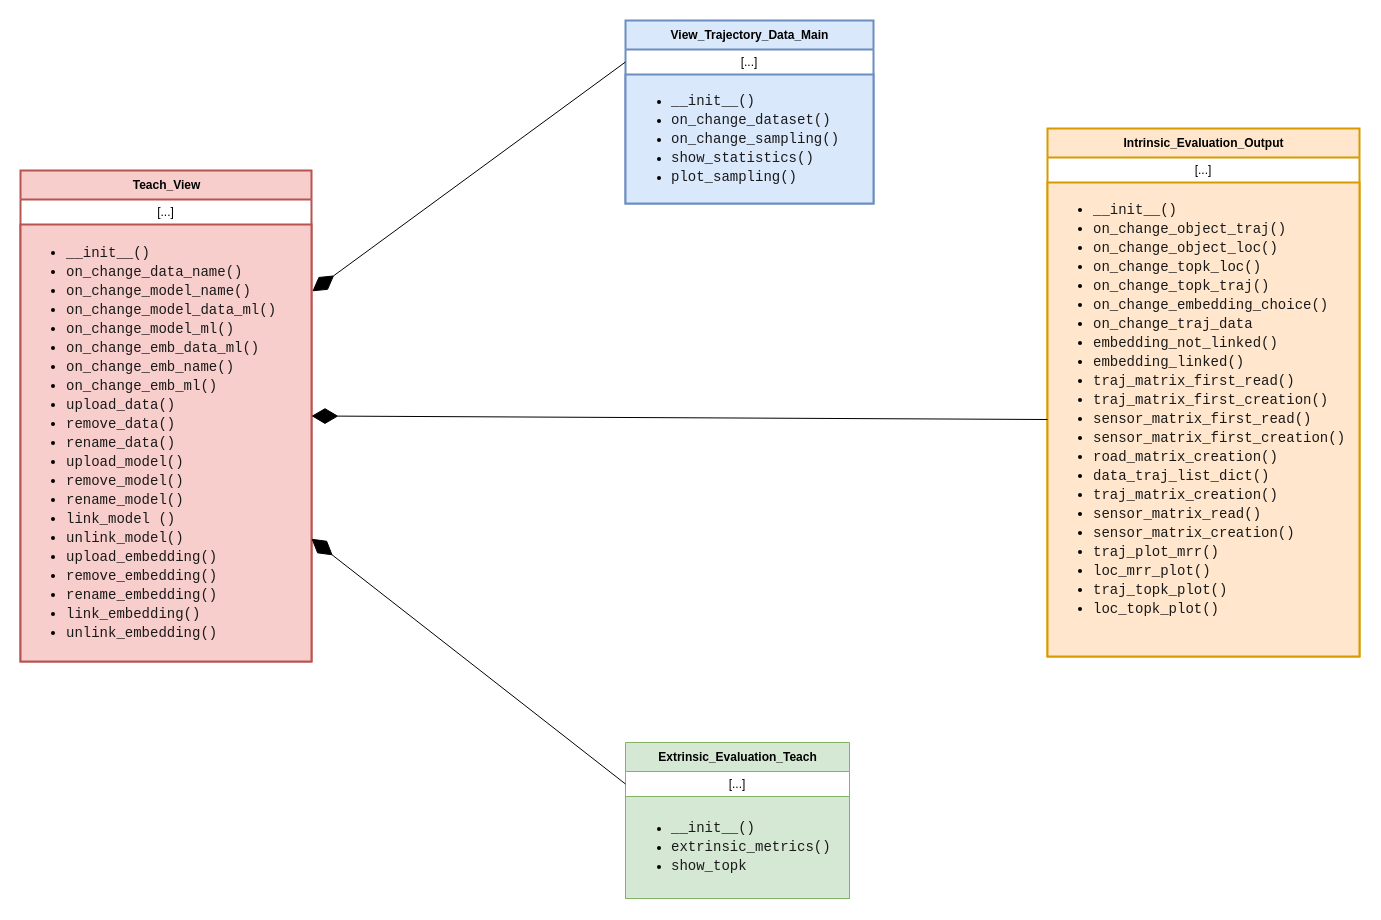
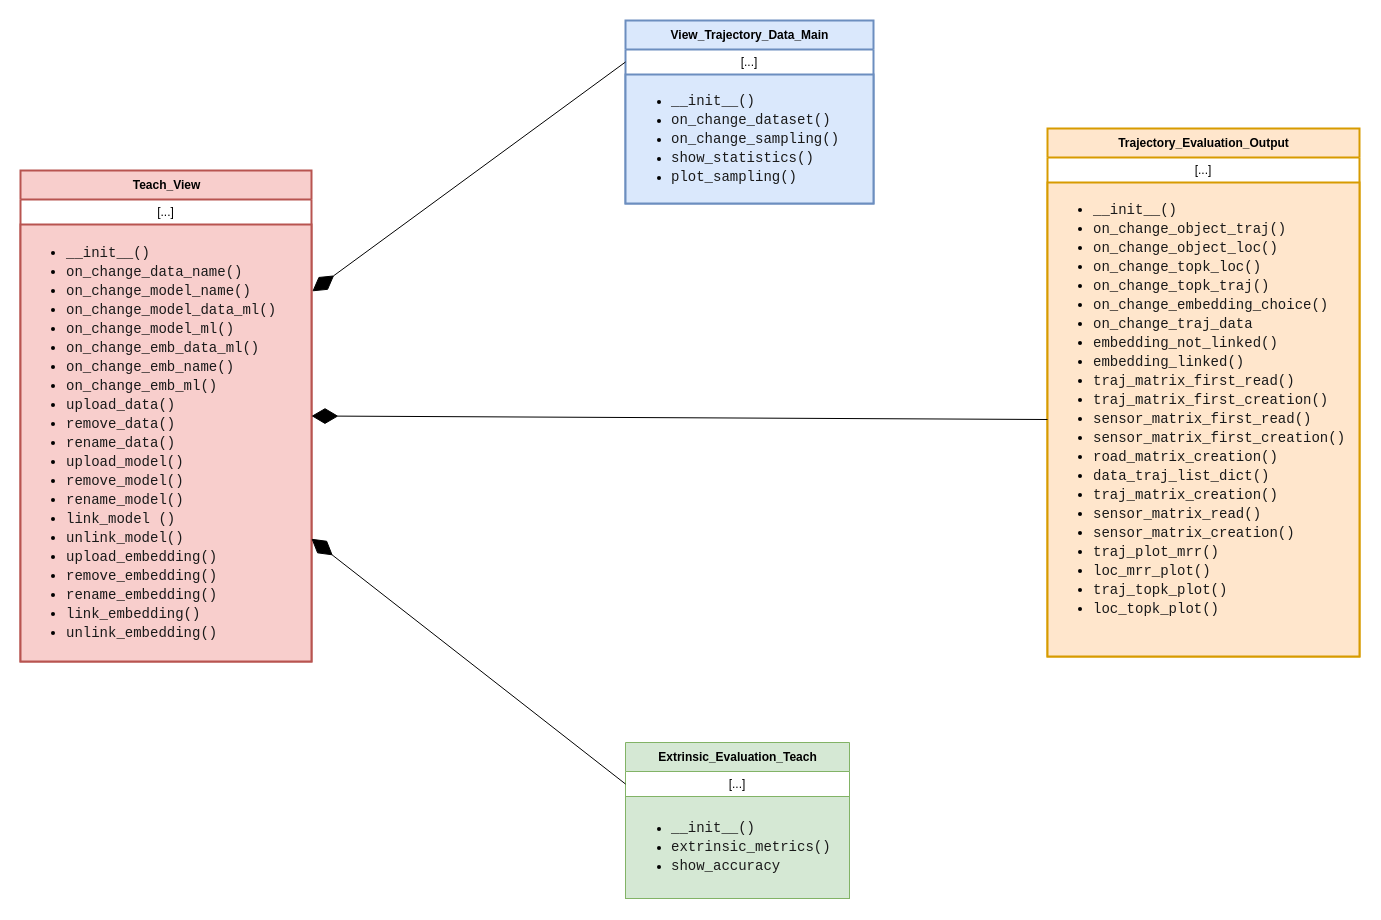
  <mxCell id="0" />
  <mxCell id="1" parent="0" />
  <mxCell id="2" value="Teach_View" style="swimlane;fontStyle=1;align=center;verticalAlign=middle;childLayout=stackLayout;horizontal=1;startSize=29;horizontalStack=0;resizeParent=1;resizeParentMax=0;resizeLast=0;collapsible=0;marginBottom=0;html=1;fillColor=#f8cecc;strokeColor=#b85450;strokeWidth=2;" vertex="1" parent="1"><mxGeometry x="20" y="170" width="291" height="491" as="geometry" /></mxCell>
  <mxCell id="3" value="[...]" style="text;html=1;strokeColor=none;fillColor=none;align=center;verticalAlign=middle;spacingLeft=4;spacingRight=4;overflow=hidden;rotatable=0;points=[[0,0.5],[1,0.5]];portConstraint=eastwest;" vertex="1" parent="2"><mxGeometry y="29" width="291" height="25" as="geometry" /></mxCell>
  <mxCell id="4" value="&lt;div style=&quot;font-family: Consolas, &amp;quot;Courier New&amp;quot;, monospace; font-size: 14px; line-height: 19px;&quot;&gt;&lt;div style=&quot;line-height: 19px;&quot;&gt;&lt;ul style=&quot;&quot;&gt;&lt;li style=&quot;&quot;&gt;&lt;font style=&quot;&quot; color=&quot;#1a1a1a&quot;&gt;__init__()&lt;/font&gt;&lt;/li&gt;&lt;li style=&quot;&quot;&gt;&lt;font style=&quot;&quot; color=&quot;#1a1a1a&quot;&gt;on_change_data_name()&lt;/font&gt;&lt;/li&gt;&lt;li style=&quot;&quot;&gt;&lt;div style=&quot;line-height: 19px;&quot;&gt;&lt;font color=&quot;#1a1a1a&quot;&gt;on_change_model_name()&lt;/font&gt;&lt;/div&gt;&lt;/li&gt;&lt;li style=&quot;&quot;&gt;&lt;div style=&quot;line-height: 19px;&quot;&gt;&lt;div style=&quot;line-height: 19px;&quot;&gt;&lt;font color=&quot;#1a1a1a&quot;&gt;on_change_model_data_ml()&lt;/font&gt;&lt;/div&gt;&lt;/div&gt;&lt;/li&gt;&lt;li style=&quot;&quot;&gt;&lt;div style=&quot;line-height: 19px;&quot;&gt;&lt;div style=&quot;line-height: 19px;&quot;&gt;&lt;font color=&quot;#1a1a1a&quot;&gt;on_change_model_ml()&lt;/font&gt;&lt;/div&gt;&lt;/div&gt;&lt;/li&gt;&lt;li style=&quot;&quot;&gt;&lt;div style=&quot;line-height: 19px;&quot;&gt;&lt;div style=&quot;line-height: 19px;&quot;&gt;&lt;font color=&quot;#1a1a1a&quot;&gt;on_change_emb_data_ml()&lt;/font&gt;&lt;/div&gt;&lt;/div&gt;&lt;/li&gt;&lt;li style=&quot;&quot;&gt;&lt;div style=&quot;line-height: 19px;&quot;&gt;&lt;div style=&quot;line-height: 19px;&quot;&gt;&lt;font color=&quot;#1a1a1a&quot;&gt;on_change_emb_name()&lt;/font&gt;&lt;/div&gt;&lt;/div&gt;&lt;/li&gt;&lt;li style=&quot;&quot;&gt;&lt;div style=&quot;line-height: 19px;&quot;&gt;&lt;div style=&quot;line-height: 19px;&quot;&gt;&lt;font color=&quot;#1a1a1a&quot;&gt;on_change_emb_ml()&lt;/font&gt;&lt;/div&gt;&lt;/div&gt;&lt;/li&gt;&lt;li style=&quot;&quot;&gt;&lt;div style=&quot;line-height: 19px;&quot;&gt;&lt;div style=&quot;line-height: 19px;&quot;&gt;&lt;font color=&quot;#1a1a1a&quot;&gt;upload_data()&lt;/font&gt;&lt;/div&gt;&lt;/div&gt;&lt;/li&gt;&lt;li style=&quot;&quot;&gt;&lt;div style=&quot;line-height: 19px;&quot;&gt;&lt;div style=&quot;line-height: 19px;&quot;&gt;&lt;font color=&quot;#1a1a1a&quot;&gt;remove_data()&lt;/font&gt;&lt;/div&gt;&lt;/div&gt;&lt;/li&gt;&lt;li style=&quot;&quot;&gt;&lt;div style=&quot;line-height: 19px;&quot;&gt;&lt;div style=&quot;line-height: 19px;&quot;&gt;&lt;font color=&quot;#1a1a1a&quot;&gt;rename_data()&lt;/font&gt;&lt;/div&gt;&lt;/div&gt;&lt;/li&gt;&lt;li style=&quot;&quot;&gt;&lt;div style=&quot;line-height: 19px;&quot;&gt;&lt;div style=&quot;line-height: 19px;&quot;&gt;&lt;font color=&quot;#1a1a1a&quot;&gt;upload_model()&lt;/font&gt;&lt;/div&gt;&lt;/div&gt;&lt;/li&gt;&lt;li style=&quot;&quot;&gt;&lt;div style=&quot;line-height: 19px;&quot;&gt;&lt;div style=&quot;line-height: 19px;&quot;&gt;&lt;font color=&quot;#1a1a1a&quot;&gt;remove_model()&lt;/font&gt;&lt;/div&gt;&lt;/div&gt;&lt;/li&gt;&lt;li style=&quot;&quot;&gt;&lt;div style=&quot;line-height: 19px;&quot;&gt;&lt;div style=&quot;line-height: 19px;&quot;&gt;&lt;font color=&quot;#1a1a1a&quot;&gt;rename_model()&lt;/font&gt;&lt;/div&gt;&lt;/div&gt;&lt;/li&gt;&lt;li style=&quot;&quot;&gt;&lt;div style=&quot;line-height: 19px;&quot;&gt;&lt;div style=&quot;line-height: 19px;&quot;&gt;&lt;font color=&quot;#1a1a1a&quot;&gt;link_model ()&lt;/font&gt;&lt;/div&gt;&lt;/div&gt;&lt;/li&gt;&lt;li style=&quot;&quot;&gt;&lt;div style=&quot;line-height: 19px;&quot;&gt;&lt;div style=&quot;line-height: 19px;&quot;&gt;&lt;font color=&quot;#1a1a1a&quot;&gt;unlink_model()&lt;/font&gt;&lt;/div&gt;&lt;/div&gt;&lt;/li&gt;&lt;li style=&quot;&quot;&gt;&lt;div style=&quot;line-height: 19px;&quot;&gt;&lt;div style=&quot;line-height: 19px;&quot;&gt;&lt;font color=&quot;#1a1a1a&quot;&gt;upload_embedding()&lt;/font&gt;&lt;/div&gt;&lt;/div&gt;&lt;/li&gt;&lt;li style=&quot;&quot;&gt;&lt;div style=&quot;line-height: 19px;&quot;&gt;&lt;div style=&quot;line-height: 19px;&quot;&gt;&lt;font color=&quot;#1a1a1a&quot;&gt;remove_embedding()&lt;/font&gt;&lt;/div&gt;&lt;/div&gt;&lt;/li&gt;&lt;li style=&quot;&quot;&gt;&lt;div style=&quot;line-height: 19px;&quot;&gt;&lt;div style=&quot;line-height: 19px;&quot;&gt;&lt;font color=&quot;#1a1a1a&quot;&gt;rename_embedding()&lt;/font&gt;&lt;/div&gt;&lt;/div&gt;&lt;/li&gt;&lt;li style=&quot;&quot;&gt;&lt;div style=&quot;line-height: 19px;&quot;&gt;&lt;div style=&quot;line-height: 19px;&quot;&gt;&lt;font color=&quot;#1a1a1a&quot;&gt;link_embedding()&lt;/font&gt;&lt;/div&gt;&lt;/div&gt;&lt;/li&gt;&lt;li style=&quot;&quot;&gt;&lt;div style=&quot;line-height: 19px;&quot;&gt;&lt;div style=&quot;line-height: 19px;&quot;&gt;&lt;font style=&quot;&quot; color=&quot;#1a1a1a&quot;&gt;unlink_embedding()&lt;/font&gt;&lt;/div&gt;&lt;/div&gt;&lt;/li&gt;&lt;/ul&gt;&lt;/div&gt;&lt;/div&gt;" style="text;html=1;strokeColor=#b85450;fillColor=#f8cecc;align=left;verticalAlign=middle;spacingLeft=4;spacingRight=4;overflow=hidden;rotatable=0;points=[[0,0.5],[1,0.5]];portConstraint=eastwest;strokeWidth=2;" vertex="1" parent="2"><mxGeometry y="54" width="291" height="437" as="geometry" /></mxCell>
- <mxCell id="5" value="Intrinsic_Evaluation_Output" style="swimlane;fontStyle=1;align=center;verticalAlign=middle;childLayout=stackLayout;horizontal=1;startSize=29;horizontalStack=0;resizeParent=1;resizeParentMax=0;resizeLast=0;collapsible=0;marginBottom=0;html=1;fillColor=#ffe6cc;strokeColor=#d79b00;strokeWidth=2;" vertex="1" parent="1"><mxGeometry x="1047" y="128" width="312" height="528" as="geometry" /></mxCell>
+ <mxCell id="5" value="Trajectory_Evaluation_Output" style="swimlane;fontStyle=1;align=center;verticalAlign=middle;childLayout=stackLayout;horizontal=1;startSize=29;horizontalStack=0;resizeParent=1;resizeParentMax=0;resizeLast=0;collapsible=0;marginBottom=0;html=1;fillColor=#ffe6cc;strokeColor=#d79b00;strokeWidth=2;" vertex="1" parent="1"><mxGeometry x="1047" y="128" width="312" height="528" as="geometry" /></mxCell>
  <mxCell id="6" value="[...]" style="text;html=1;strokeColor=none;fillColor=none;align=center;verticalAlign=middle;spacingLeft=4;spacingRight=4;overflow=hidden;rotatable=0;points=[[0,0.5],[1,0.5]];portConstraint=eastwest;" vertex="1" parent="5"><mxGeometry y="29" width="312" height="25" as="geometry" /></mxCell>
  <mxCell id="7" value="&lt;div style=&quot;font-family: Consolas, &amp;quot;Courier New&amp;quot;, monospace; font-size: 14px; line-height: 19px;&quot;&gt;&lt;ul&gt;&lt;li&gt;&lt;font color=&quot;#1a1a1a&quot;&gt;__init__()&lt;/font&gt;&lt;/li&gt;&lt;li&gt;&lt;font color=&quot;#1a1a1a&quot;&gt;on_change_object_traj()&lt;/font&gt;&lt;/li&gt;&lt;li&gt;&lt;div style=&quot;line-height: 19px;&quot;&gt;&lt;font color=&quot;#1a1a1a&quot;&gt;on_change_object_loc()&lt;/font&gt;&lt;/div&gt;&lt;/li&gt;&lt;li&gt;&lt;div style=&quot;line-height: 19px;&quot;&gt;&lt;div style=&quot;line-height: 19px;&quot;&gt;&lt;font color=&quot;#1a1a1a&quot;&gt;on_change_topk_loc()&lt;/font&gt;&lt;/div&gt;&lt;/div&gt;&lt;/li&gt;&lt;li&gt;&lt;div style=&quot;line-height: 19px;&quot;&gt;&lt;div style=&quot;line-height: 19px;&quot;&gt;&lt;font color=&quot;#1a1a1a&quot;&gt;on_change_topk_traj()&lt;/font&gt;&lt;/div&gt;&lt;/div&gt;&lt;/li&gt;&lt;li&gt;&lt;div style=&quot;line-height: 19px;&quot;&gt;&lt;div style=&quot;line-height: 19px;&quot;&gt;&lt;font color=&quot;#1a1a1a&quot;&gt;on_change_embedding_choice()&lt;/font&gt;&lt;/div&gt;&lt;/div&gt;&lt;/li&gt;&lt;li&gt;&lt;div style=&quot;line-height: 19px;&quot;&gt;&lt;div style=&quot;line-height: 19px;&quot;&gt;&lt;font color=&quot;#1a1a1a&quot;&gt;on_change_traj_data&lt;/font&gt;&lt;/div&gt;&lt;/div&gt;&lt;/li&gt;&lt;li&gt;&lt;div style=&quot;line-height: 19px;&quot;&gt;&lt;div style=&quot;line-height: 19px;&quot;&gt;&lt;font color=&quot;#1a1a1a&quot;&gt;embedding_not_linked()&lt;/font&gt;&lt;/div&gt;&lt;/div&gt;&lt;/li&gt;&lt;li&gt;&lt;div style=&quot;line-height: 19px;&quot;&gt;&lt;div style=&quot;line-height: 19px;&quot;&gt;&lt;font color=&quot;#1a1a1a&quot;&gt;embedding_linked()&lt;/font&gt;&lt;/div&gt;&lt;/div&gt;&lt;/li&gt;&lt;li&gt;&lt;div style=&quot;line-height: 19px;&quot;&gt;&lt;div style=&quot;line-height: 19px;&quot;&gt;&lt;font color=&quot;#1a1a1a&quot;&gt;traj_matrix_first_read()&lt;/font&gt;&lt;/div&gt;&lt;/div&gt;&lt;/li&gt;&lt;li&gt;&lt;div style=&quot;line-height: 19px;&quot;&gt;&lt;div style=&quot;line-height: 19px;&quot;&gt;&lt;font color=&quot;#1a1a1a&quot;&gt;traj_matrix_first_creation()&lt;/font&gt;&lt;/div&gt;&lt;/div&gt;&lt;/li&gt;&lt;li&gt;&lt;div style=&quot;line-height: 19px;&quot;&gt;&lt;div style=&quot;line-height: 19px;&quot;&gt;&lt;font color=&quot;#1a1a1a&quot;&gt;sensor_matrix_first_read()&lt;/font&gt;&lt;/div&gt;&lt;/div&gt;&lt;/li&gt;&lt;li&gt;&lt;div style=&quot;line-height: 19px;&quot;&gt;&lt;div style=&quot;line-height: 19px;&quot;&gt;&lt;font color=&quot;#1a1a1a&quot;&gt;sensor_matrix_first_creation()&lt;/font&gt;&lt;/div&gt;&lt;/div&gt;&lt;/li&gt;&lt;li&gt;&lt;div style=&quot;line-height: 19px;&quot;&gt;&lt;div style=&quot;line-height: 19px;&quot;&gt;&lt;font color=&quot;#1a1a1a&quot;&gt;road_matrix_creation()&lt;/font&gt;&lt;/div&gt;&lt;/div&gt;&lt;/li&gt;&lt;li&gt;&lt;div style=&quot;line-height: 19px;&quot;&gt;&lt;div style=&quot;line-height: 19px;&quot;&gt;&lt;font color=&quot;#1a1a1a&quot;&gt;data_traj_list_dict()&lt;/font&gt;&lt;/div&gt;&lt;/div&gt;&lt;/li&gt;&lt;li&gt;&lt;div style=&quot;line-height: 19px;&quot;&gt;&lt;div style=&quot;line-height: 19px;&quot;&gt;&lt;font color=&quot;#1a1a1a&quot;&gt;traj_matrix_creation()&lt;/font&gt;&lt;/div&gt;&lt;/div&gt;&lt;/li&gt;&lt;li&gt;&lt;div style=&quot;line-height: 19px;&quot;&gt;&lt;div style=&quot;line-height: 19px;&quot;&gt;&lt;font color=&quot;#1a1a1a&quot;&gt;sensor_matrix_read()&lt;/font&gt;&lt;/div&gt;&lt;/div&gt;&lt;/li&gt;&lt;li&gt;&lt;div style=&quot;line-height: 19px;&quot;&gt;&lt;div style=&quot;line-height: 19px;&quot;&gt;&lt;font color=&quot;#1a1a1a&quot;&gt;sensor_matrix_creation()&lt;/font&gt;&lt;/div&gt;&lt;/div&gt;&lt;/li&gt;&lt;li&gt;&lt;div style=&quot;line-height: 19px;&quot;&gt;&lt;div style=&quot;line-height: 19px;&quot;&gt;&lt;font color=&quot;#1a1a1a&quot;&gt;traj_plot_mrr()&lt;/font&gt;&lt;/div&gt;&lt;/div&gt;&lt;/li&gt;&lt;li&gt;&lt;div style=&quot;line-height: 19px;&quot;&gt;&lt;div style=&quot;line-height: 19px;&quot;&gt;&lt;font color=&quot;#1a1a1a&quot;&gt;loc_mrr_plot()&lt;/font&gt;&lt;/div&gt;&lt;/div&gt;&lt;/li&gt;&lt;li&gt;&lt;div style=&quot;line-height: 19px;&quot;&gt;&lt;div style=&quot;line-height: 19px;&quot;&gt;&lt;font color=&quot;#1a1a1a&quot;&gt;traj_topk_plot()&lt;/font&gt;&lt;/div&gt;&lt;/div&gt;&lt;/li&gt;&lt;li&gt;&lt;div style=&quot;line-height: 19px;&quot;&gt;&lt;div style=&quot;line-height: 19px;&quot;&gt;&lt;font color=&quot;#1a1a1a&quot;&gt;loc_topk_plot()&lt;/font&gt;&lt;/div&gt;&lt;/div&gt;&lt;/li&gt;&lt;/ul&gt;&lt;/div&gt;&lt;div style=&quot;font-family: Consolas, &amp;quot;Courier New&amp;quot;, monospace; font-size: 14px; line-height: 19px;&quot;&gt;&lt;br&gt;&lt;/div&gt;" style="text;html=1;strokeColor=#d79b00;fillColor=#ffe6cc;align=left;verticalAlign=middle;spacingLeft=4;spacingRight=4;overflow=hidden;rotatable=0;points=[[0,0.5],[1,0.5]];portConstraint=eastwest;strokeWidth=2;" vertex="1" parent="5"><mxGeometry y="54" width="312" height="474" as="geometry" /></mxCell>
  <mxCell id="8" value="View_Trajectory_Data_Main" style="swimlane;fontStyle=1;align=center;verticalAlign=middle;childLayout=stackLayout;horizontal=1;startSize=29;horizontalStack=0;resizeParent=1;resizeParentMax=0;resizeLast=0;collapsible=0;marginBottom=0;html=1;fillColor=#dae8fc;strokeColor=#6c8ebf;strokeWidth=2;" vertex="1" parent="1"><mxGeometry x="625" y="20" width="248" height="183" as="geometry" /></mxCell>
  <mxCell id="9" value="[...]" style="text;html=1;strokeColor=none;fillColor=none;align=center;verticalAlign=middle;spacingLeft=4;spacingRight=4;overflow=hidden;rotatable=0;points=[[0,0.5],[1,0.5]];portConstraint=eastwest;" vertex="1" parent="8"><mxGeometry y="29" width="248" height="25" as="geometry" /></mxCell>
  <mxCell id="10" value="&lt;ul&gt;&lt;li&gt;&lt;div style=&quot;font-family: Consolas, &amp;quot;Courier New&amp;quot;, monospace; font-size: 14px; line-height: 19px;&quot;&gt;&lt;font style=&quot;&quot; color=&quot;#1a1a1a&quot;&gt;__init__()&lt;/font&gt;&lt;/div&gt;&lt;/li&gt;&lt;li&gt;&lt;div style=&quot;font-family: Consolas, &amp;quot;Courier New&amp;quot;, monospace; font-size: 14px; line-height: 19px;&quot;&gt;&lt;font style=&quot;&quot; color=&quot;#1a1a1a&quot;&gt;on_change_dataset()&lt;/font&gt;&lt;/div&gt;&lt;/li&gt;&lt;li&gt;&lt;div style=&quot;font-family: Consolas, &amp;quot;Courier New&amp;quot;, monospace; font-size: 14px; line-height: 19px;&quot;&gt;&lt;div style=&quot;line-height: 19px;&quot;&gt;&lt;font color=&quot;#1a1a1a&quot;&gt;on_change_sampling()&lt;/font&gt;&lt;/div&gt;&lt;/div&gt;&lt;/li&gt;&lt;li&gt;&lt;div style=&quot;line-height: 19px;&quot;&gt;&lt;div style=&quot;font-family: Consolas, &amp;quot;Courier New&amp;quot;, monospace; font-size: 14px; line-height: 19px;&quot;&gt;&lt;font color=&quot;#1a1a1a&quot;&gt;show_statistics()&lt;/font&gt;&lt;/div&gt;&lt;/div&gt;&lt;/li&gt;&lt;li&gt;&lt;div style=&quot;font-family: Consolas, &amp;quot;Courier New&amp;quot;, monospace; font-size: 14px; line-height: 19px;&quot;&gt;&lt;div style=&quot;line-height: 19px;&quot;&gt;&lt;font style=&quot;&quot; color=&quot;#1a1a1a&quot;&gt;plot_sampling()&lt;/font&gt;&lt;/div&gt;&lt;/div&gt;&lt;/li&gt;&lt;/ul&gt;" style="text;html=1;strokeColor=#6c8ebf;fillColor=#dae8fc;align=left;verticalAlign=middle;spacingLeft=4;spacingRight=4;overflow=hidden;rotatable=0;points=[[0,0.5],[1,0.5]];portConstraint=eastwest;strokeWidth=2;" vertex="1" parent="8"><mxGeometry y="54" width="248" height="129" as="geometry" /></mxCell>
  <mxCell id="11" value="Extrinsic_Evaluation_Teach" style="swimlane;fontStyle=1;align=center;verticalAlign=middle;childLayout=stackLayout;horizontal=1;startSize=29;horizontalStack=0;resizeParent=1;resizeParentMax=0;resizeLast=0;collapsible=0;marginBottom=0;html=1;fillColor=#d5e8d4;strokeColor=#82b366;" vertex="1" parent="1"><mxGeometry x="625" y="742" width="224" height="156" as="geometry" /></mxCell>
  <mxCell id="12" value="[...]" style="text;html=1;strokeColor=none;fillColor=none;align=center;verticalAlign=middle;spacingLeft=4;spacingRight=4;overflow=hidden;rotatable=0;points=[[0,0.5],[1,0.5]];portConstraint=eastwest;" vertex="1" parent="11"><mxGeometry y="29" width="224" height="25" as="geometry" /></mxCell>
- <mxCell id="13" value="&lt;ul&gt;&lt;li&gt;&lt;div style=&quot;font-family: Consolas, &amp;quot;Courier New&amp;quot;, monospace; font-size: 14px; line-height: 19px;&quot;&gt;&lt;font style=&quot;&quot; color=&quot;#1a1a1a&quot;&gt;__init__()&lt;/font&gt;&lt;/div&gt;&lt;/li&gt;&lt;li&gt;&lt;div style=&quot;font-family: Consolas, &amp;quot;Courier New&amp;quot;, monospace; font-size: 14px; line-height: 19px;&quot;&gt;&lt;font style=&quot;&quot; color=&quot;#1a1a1a&quot;&gt;extrinsic_metrics()&lt;/font&gt;&lt;/div&gt;&lt;/li&gt;&lt;li&gt;&lt;div style=&quot;font-family: Consolas, &amp;quot;Courier New&amp;quot;, monospace; font-size: 14px; line-height: 19px;&quot;&gt;&lt;div style=&quot;line-height: 19px;&quot;&gt;&lt;font style=&quot;&quot; color=&quot;#1a1a1a&quot;&gt;show_topk&lt;/font&gt;&lt;/div&gt;&lt;/div&gt;&lt;/li&gt;&lt;/ul&gt;" style="text;html=1;strokeColor=#82b366;fillColor=#d5e8d4;align=left;verticalAlign=middle;spacingLeft=4;spacingRight=4;overflow=hidden;rotatable=0;points=[[0,0.5],[1,0.5]];portConstraint=eastwest;" vertex="1" parent="11"><mxGeometry y="54" width="224" height="102" as="geometry" /></mxCell>
+ <mxCell id="13" value="&lt;ul&gt;&lt;li&gt;&lt;div style=&quot;font-family: Consolas, &amp;quot;Courier New&amp;quot;, monospace; font-size: 14px; line-height: 19px;&quot;&gt;&lt;font style=&quot;&quot; color=&quot;#1a1a1a&quot;&gt;__init__()&lt;/font&gt;&lt;/div&gt;&lt;/li&gt;&lt;li&gt;&lt;div style=&quot;font-family: Consolas, &amp;quot;Courier New&amp;quot;, monospace; font-size: 14px; line-height: 19px;&quot;&gt;&lt;font style=&quot;&quot; color=&quot;#1a1a1a&quot;&gt;extrinsic_metrics()&lt;/font&gt;&lt;/div&gt;&lt;/li&gt;&lt;li&gt;&lt;div style=&quot;font-family: Consolas, &amp;quot;Courier New&amp;quot;, monospace; font-size: 14px; line-height: 19px;&quot;&gt;&lt;div style=&quot;line-height: 19px;&quot;&gt;&lt;font style=&quot;&quot; color=&quot;#1a1a1a&quot;&gt;show_accuracy&lt;/font&gt;&lt;/div&gt;&lt;/div&gt;&lt;/li&gt;&lt;/ul&gt;" style="text;html=1;strokeColor=#82b366;fillColor=#d5e8d4;align=left;verticalAlign=middle;spacingLeft=4;spacingRight=4;overflow=hidden;rotatable=0;points=[[0,0.5],[1,0.5]];portConstraint=eastwest;" vertex="1" parent="11"><mxGeometry y="54" width="224" height="102" as="geometry" /></mxCell>
  <mxCell id="14" value="" style="endArrow=diamondThin;endFill=1;endSize=24;html=1;rounded=0;fontColor=#1A1A1A;entryX=1.003;entryY=0.153;entryDx=0;entryDy=0;entryPerimeter=0;exitX=0;exitY=0.5;exitDx=0;exitDy=0;" edge="1" parent="1" source="9" target="4"><mxGeometry width="160" relative="1" as="geometry"><mxPoint x="611" y="521" as="sourcePoint" /><mxPoint x="771" y="521" as="targetPoint" /></mxGeometry></mxCell>
  <mxCell id="15" value="" style="endArrow=diamondThin;endFill=1;endSize=24;html=1;rounded=0;fontColor=#1A1A1A;entryX=1;entryY=0.5;entryDx=0;entryDy=0;exitX=0;exitY=0.5;exitDx=0;exitDy=0;" edge="1" parent="1" source="7" target="2"><mxGeometry width="160" relative="1" as="geometry"><mxPoint x="611" y="521" as="sourcePoint" /><mxPoint x="771" y="521" as="targetPoint" /></mxGeometry></mxCell>
  <mxCell id="16" value="" style="endArrow=diamondThin;endFill=1;endSize=24;html=1;rounded=0;fontColor=#1A1A1A;entryX=1;entryY=0.75;entryDx=0;entryDy=0;exitX=0;exitY=0.5;exitDx=0;exitDy=0;" edge="1" parent="1" source="12" target="2"><mxGeometry width="160" relative="1" as="geometry"><mxPoint x="611" y="521" as="sourcePoint" /><mxPoint x="771" y="521" as="targetPoint" /></mxGeometry></mxCell>
